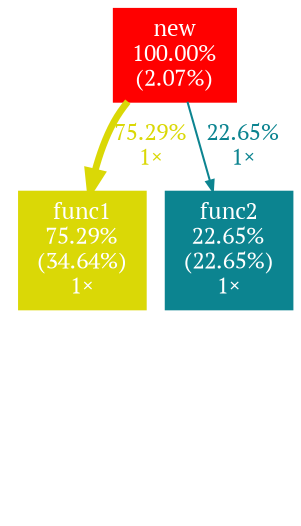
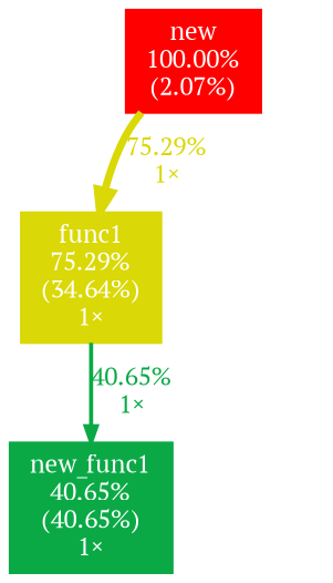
  digraph {
    fontname="PT Serif"
    nodesep=0.125
    ranksep=0.25
    node [fontcolor="#ffffff" fontname="PT Serif" fontsize=10.00 shape=box style=filled]
    edge [fontname="PT Serif" fontsize=10.00]
    n1 [color="#ff0000" height=0 label="new\n100.00%\n(2.07%)" width=0]
    n2 [color="#dad806" height=0 label="func1\n75.29%\n(34.64%)\n1×" width=0]
-   n3 [color="#0c8490" height=0 label="func2\n22.65%\n(22.65%)\n1×" width=0]
+   n4 [color="#0ba946" height=0 label="new_func1\n40.65%\n(40.65%)\n1×" width=0]
    n1 -> n2 [arrowsize=0.87 color="#dad806" fontcolor="#dad806" label="75.29%\n1×" labeldistance=3.01 penwidth=3.01]
-   n1 -> n3 [arrowsize=0.48 color="#0c8490" fontcolor="#0c8490" label="22.65%\n1×" labeldistance=0.91 penwidth=0.91]
+   n2 -> n4 [arrowsize=0.64 color="#0ba946" fontcolor="#0ba946" label="40.65%\n1×" labeldistance=1.63 penwidth=1.63]
  }
